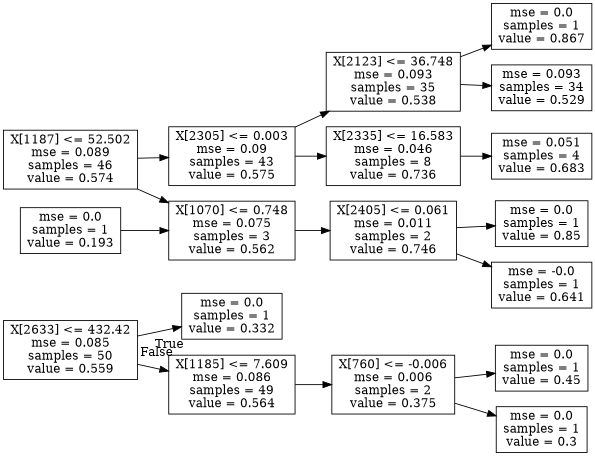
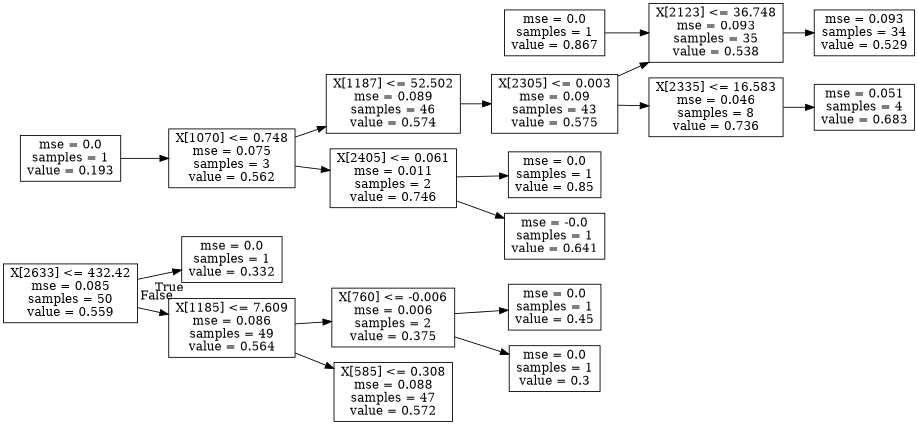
  digraph {
    rankdir=LR
    node [shape=box]
    n1 [label="X[2633] <= 432.42\nmse = 0.085\nsamples = 50\nvalue = 0.559"]
    n2 [label="mse = 0.0\nsamples = 1\nvalue = 0.332"]
    n3 [label="X[1185] <= 7.609\nmse = 0.086\nsamples = 49\nvalue = 0.564"]
    n4 [label="X[760] <= -0.006\nmse = 0.006\nsamples = 2\nvalue = 0.375"]
+   n5 [label="X[585] <= 0.308\nmse = 0.088\nsamples = 47\nvalue = 0.572"]
    n6 [label="mse = 0.0\nsamples = 1\nvalue = 0.45"]
    n7 [label="mse = 0.0\nsamples = 1\nvalue = 0.3"]
    n8 [label="X[1187] <= 52.502\nmse = 0.089\nsamples = 46\nvalue = 0.574"]
    n9 [label="X[2305] <= 0.003\nmse = 0.09\nsamples = 43\nvalue = 0.575"]
    n10 [label="X[1070] <= 0.748\nmse = 0.075\nsamples = 3\nvalue = 0.562"]
    n11 [label="X[2123] <= 36.748\nmse = 0.093\nsamples = 35\nvalue = 0.538"]
    n12 [label="X[2335] <= 16.583\nmse = 0.046\nsamples = 8\nvalue = 0.736"]
    n13 [label="X[2405] <= 0.061\nmse = 0.011\nsamples = 2\nvalue = 0.746"]
    n14 [label="mse = 0.0\nsamples = 1\nvalue = 0.867"]
    n15 [label="mse = 0.093\nsamples = 34\nvalue = 0.529"]
    n16 [label="mse = 0.051\nsamples = 4\nvalue = 0.683"]
    n17 [label="mse = 0.0\nsamples = 1\nvalue = 0.193"]
    n18 [label="mse = 0.0\nsamples = 1\nvalue = 0.85"]
    n19 [label="mse = -0.0\nsamples = 1\nvalue = 0.641"]
    n1 -> n2 [headlabel=True labelangle=45 labeldistance=2.5]
    n1 -> n3 [headlabel=False labelangle=-45 labeldistance=2.5]
    n3 -> n4
+   n3 -> n5
    n4 -> n6
    n4 -> n7
    n8 -> n9
-   n8 -> n10
+   n10 -> n8
    n9 -> n11
    n9 -> n12
    n10 -> n13
-   n11 -> n14
+   n14 -> n11
    n11 -> n15
    n12 -> n16
    n13 -> n18
    n13 -> n19
    n17 -> n10
  }
